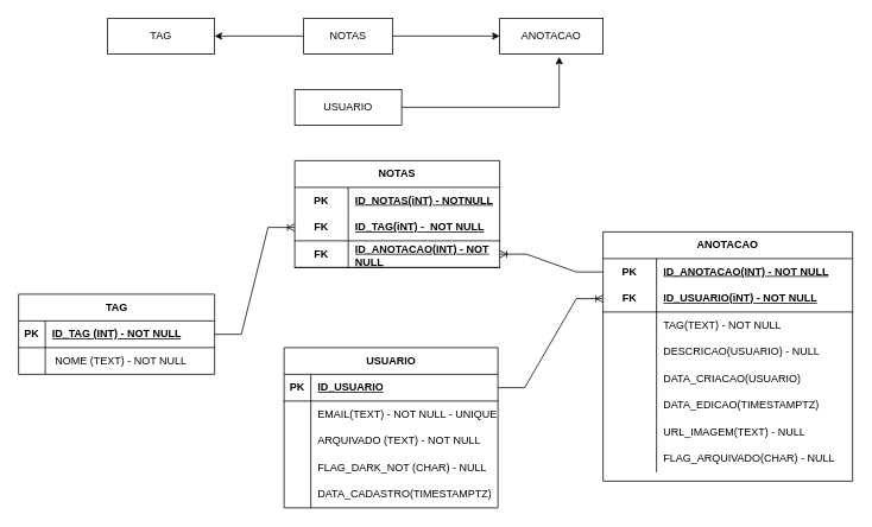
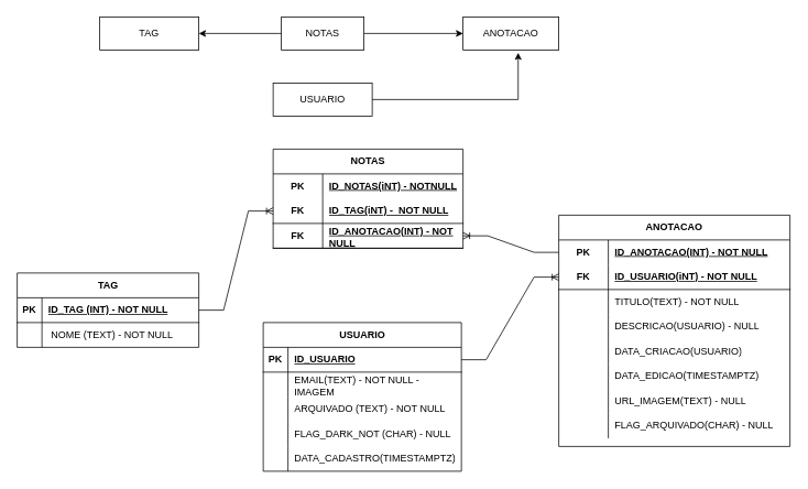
  <mxCell id="0" />
  <mxCell id="1" parent="0" />
  <mxCell id="2" value="TAG" style="whiteSpace=wrap;html=1;align=center;" vertex="1" parent="1"><mxGeometry x="120" y="20" width="120" height="40" as="geometry" /></mxCell>
  <mxCell id="3" value="ANOTACAO" style="whiteSpace=wrap;html=1;align=center;" vertex="1" parent="1"><mxGeometry x="560" y="20" width="116" height="40" as="geometry" /></mxCell>
  <mxCell id="4" value="USUARIO" style="whiteSpace=wrap;html=1;align=center;" vertex="1" parent="1"><mxGeometry x="330" y="100" width="120" height="40" as="geometry" /></mxCell>
  <mxCell id="5" style="edgeStyle=orthogonalEdgeStyle;rounded=0;orthogonalLoop=1;jettySize=auto;html=1;entryX=0.576;entryY=1.085;entryDx=0;entryDy=0;entryPerimeter=0;" edge="1" parent="1" source="4" target="3"><mxGeometry relative="1" as="geometry" /></mxCell>
  <mxCell id="6" style="edgeStyle=orthogonalEdgeStyle;rounded=0;orthogonalLoop=1;jettySize=auto;html=1;entryX=0;entryY=0.5;entryDx=0;entryDy=0;" edge="1" parent="1" source="8" target="3"><mxGeometry relative="1" as="geometry" /></mxCell>
  <mxCell id="7" style="edgeStyle=orthogonalEdgeStyle;rounded=0;orthogonalLoop=1;jettySize=auto;html=1;" edge="1" parent="1" source="8" target="2"><mxGeometry relative="1" as="geometry" /></mxCell>
  <mxCell id="8" value="NOTAS" style="whiteSpace=wrap;html=1;align=center;" vertex="1" parent="1"><mxGeometry x="340" y="20" width="100" height="40" as="geometry" /></mxCell>
  <mxCell id="9" value="TAG" style="shape=table;startSize=30;container=1;collapsible=1;childLayout=tableLayout;fixedRows=1;rowLines=0;fontStyle=1;align=center;resizeLast=1;html=1;" vertex="1" parent="1"><mxGeometry x="20" y="330" width="220" height="90" as="geometry" /></mxCell>
  <mxCell id="10" value="" style="shape=tableRow;horizontal=0;startSize=0;swimlaneHead=0;swimlaneBody=0;fillColor=none;collapsible=0;dropTarget=0;points=[[0,0.5],[1,0.5]];portConstraint=eastwest;top=0;left=0;right=0;bottom=1;" vertex="1" parent="9"><mxGeometry y="30" width="220" height="30" as="geometry" /></mxCell>
  <mxCell id="11" value="PK" style="shape=partialRectangle;connectable=0;fillColor=none;top=0;left=0;bottom=0;right=0;fontStyle=1;overflow=hidden;whiteSpace=wrap;html=1;" vertex="1" parent="10"><mxGeometry width="30" height="30" as="geometry"><mxRectangle width="30" height="30" as="alternateBounds" /></mxGeometry></mxCell>
  <mxCell id="12" value="ID_TAG (INT) - NOT NULL" style="shape=partialRectangle;connectable=0;fillColor=none;top=0;left=0;bottom=0;right=0;align=left;spacingLeft=6;fontStyle=5;overflow=hidden;whiteSpace=wrap;html=1;" vertex="1" parent="10"><mxGeometry x="30" width="190" height="30" as="geometry"><mxRectangle width="190" height="30" as="alternateBounds" /></mxGeometry></mxCell>
  <mxCell id="13" value="" style="shape=tableRow;horizontal=0;startSize=0;swimlaneHead=0;swimlaneBody=0;fillColor=none;collapsible=0;dropTarget=0;points=[[0,0.5],[1,0.5]];portConstraint=eastwest;top=0;left=0;right=0;bottom=0;" vertex="1" parent="9"><mxGeometry y="60" width="220" height="30" as="geometry" /></mxCell>
  <mxCell id="14" value="" style="shape=partialRectangle;connectable=0;fillColor=none;top=0;left=0;bottom=0;right=0;editable=1;overflow=hidden;whiteSpace=wrap;html=1;" vertex="1" parent="13"><mxGeometry width="30" height="30" as="geometry"><mxRectangle width="30" height="30" as="alternateBounds" /></mxGeometry></mxCell>
  <mxCell id="15" value="&amp;nbsp;NOME (TEXT) - NOT NULL" style="shape=partialRectangle;connectable=0;fillColor=none;top=0;left=0;bottom=0;right=0;align=left;spacingLeft=6;overflow=hidden;whiteSpace=wrap;html=1;" vertex="1" parent="13"><mxGeometry x="30" width="190" height="30" as="geometry"><mxRectangle width="190" height="30" as="alternateBounds" /></mxGeometry></mxCell>
  <mxCell id="16" value="NOTAS" style="shape=table;startSize=30;container=1;collapsible=1;childLayout=tableLayout;fixedRows=1;rowLines=0;fontStyle=1;align=center;resizeLast=1;html=1;whiteSpace=wrap;" vertex="1" parent="1"><mxGeometry x="330" y="180" width="230" height="120" as="geometry" /></mxCell>
  <mxCell id="17" value="" style="shape=tableRow;horizontal=0;startSize=0;swimlaneHead=0;swimlaneBody=0;fillColor=none;collapsible=0;dropTarget=0;points=[[0,0.5],[1,0.5]];portConstraint=eastwest;top=0;left=0;right=0;bottom=0;html=1;" vertex="1" parent="16"><mxGeometry y="30" width="230" height="30" as="geometry" /></mxCell>
  <mxCell id="18" value="PK" style="shape=partialRectangle;connectable=0;fillColor=none;top=0;left=0;bottom=0;right=0;fontStyle=1;overflow=hidden;html=1;whiteSpace=wrap;" vertex="1" parent="17"><mxGeometry width="60" height="30" as="geometry"><mxRectangle width="60" height="30" as="alternateBounds" /></mxGeometry></mxCell>
  <mxCell id="19" value="ID_NOTAS(iNT) - NOTNULL" style="shape=partialRectangle;connectable=0;fillColor=none;top=0;left=0;bottom=0;right=0;align=left;spacingLeft=6;fontStyle=5;overflow=hidden;html=1;whiteSpace=wrap;" vertex="1" parent="17"><mxGeometry x="60" width="170" height="30" as="geometry"><mxRectangle width="170" height="30" as="alternateBounds" /></mxGeometry></mxCell>
  <mxCell id="20" value="" style="shape=tableRow;horizontal=0;startSize=0;swimlaneHead=0;swimlaneBody=0;fillColor=none;collapsible=0;dropTarget=0;points=[[0,0.5],[1,0.5]];portConstraint=eastwest;top=0;left=0;right=0;bottom=1;html=1;" vertex="1" parent="16"><mxGeometry y="60" width="230" height="30" as="geometry" /></mxCell>
  <mxCell id="21" value="FK" style="shape=partialRectangle;connectable=0;fillColor=none;top=0;left=0;bottom=0;right=0;fontStyle=1;overflow=hidden;html=1;whiteSpace=wrap;" vertex="1" parent="20"><mxGeometry width="60" height="30" as="geometry"><mxRectangle width="60" height="30" as="alternateBounds" /></mxGeometry></mxCell>
  <mxCell id="22" value="ID_TAG(iNT) -&amp;nbsp; NOT NULL" style="shape=partialRectangle;connectable=0;fillColor=none;top=0;left=0;bottom=0;right=0;align=left;spacingLeft=6;fontStyle=5;overflow=hidden;html=1;whiteSpace=wrap;" vertex="1" parent="20"><mxGeometry x="60" width="170" height="30" as="geometry"><mxRectangle width="170" height="30" as="alternateBounds" /></mxGeometry></mxCell>
  <mxCell id="23" value="" style="shape=tableRow;horizontal=0;startSize=0;swimlaneHead=0;swimlaneBody=0;fillColor=none;collapsible=0;dropTarget=0;points=[[0,0.5],[1,0.5]];portConstraint=eastwest;top=0;left=0;right=0;bottom=1;html=1;" vertex="1" parent="16"><mxGeometry y="90" width="230" height="30" as="geometry" /></mxCell>
  <mxCell id="24" value="FK" style="shape=partialRectangle;connectable=0;fillColor=none;top=0;left=0;bottom=0;right=0;fontStyle=1;overflow=hidden;html=1;whiteSpace=wrap;" vertex="1" parent="23"><mxGeometry width="60" height="30" as="geometry"><mxRectangle width="60" height="30" as="alternateBounds" /></mxGeometry></mxCell>
  <mxCell id="25" value="ID_ANOTACAO(INT) - NOT NULL" style="shape=partialRectangle;connectable=0;fillColor=none;top=0;left=0;bottom=0;right=0;align=left;spacingLeft=6;fontStyle=5;overflow=hidden;html=1;whiteSpace=wrap;" vertex="1" parent="23"><mxGeometry x="60" width="170" height="30" as="geometry"><mxRectangle width="170" height="30" as="alternateBounds" /></mxGeometry></mxCell>
  <mxCell id="26" value="ANOTACAO" style="shape=table;startSize=30;container=1;collapsible=1;childLayout=tableLayout;fixedRows=1;rowLines=0;fontStyle=1;align=center;resizeLast=1;html=1;whiteSpace=wrap;" vertex="1" parent="1"><mxGeometry x="676" y="260" width="280" height="280" as="geometry" /></mxCell>
  <mxCell id="27" value="" style="shape=tableRow;horizontal=0;startSize=0;swimlaneHead=0;swimlaneBody=0;fillColor=none;collapsible=0;dropTarget=0;points=[[0,0.5],[1,0.5]];portConstraint=eastwest;top=0;left=0;right=0;bottom=0;html=1;" vertex="1" parent="26"><mxGeometry y="30" width="280" height="30" as="geometry" /></mxCell>
  <mxCell id="28" value="PK" style="shape=partialRectangle;connectable=0;fillColor=none;top=0;left=0;bottom=0;right=0;fontStyle=1;overflow=hidden;html=1;whiteSpace=wrap;" vertex="1" parent="27"><mxGeometry width="60" height="30" as="geometry"><mxRectangle width="60" height="30" as="alternateBounds" /></mxGeometry></mxCell>
  <mxCell id="29" value="ID_ANOTACAO(INT) - NOT NULL" style="shape=partialRectangle;connectable=0;fillColor=none;top=0;left=0;bottom=0;right=0;align=left;spacingLeft=6;fontStyle=5;overflow=hidden;html=1;whiteSpace=wrap;" vertex="1" parent="27"><mxGeometry x="60" width="220" height="30" as="geometry"><mxRectangle width="220" height="30" as="alternateBounds" /></mxGeometry></mxCell>
  <mxCell id="30" value="" style="shape=tableRow;horizontal=0;startSize=0;swimlaneHead=0;swimlaneBody=0;fillColor=none;collapsible=0;dropTarget=0;points=[[0,0.5],[1,0.5]];portConstraint=eastwest;top=0;left=0;right=0;bottom=1;html=1;" vertex="1" parent="26"><mxGeometry y="60" width="280" height="30" as="geometry" /></mxCell>
  <mxCell id="31" value="FK" style="shape=partialRectangle;connectable=0;fillColor=none;top=0;left=0;bottom=0;right=0;fontStyle=1;overflow=hidden;html=1;whiteSpace=wrap;" vertex="1" parent="30"><mxGeometry width="60" height="30" as="geometry"><mxRectangle width="60" height="30" as="alternateBounds" /></mxGeometry></mxCell>
  <mxCell id="32" value="ID_USUARIO(iNT) - NOT NULL" style="shape=partialRectangle;connectable=0;fillColor=none;top=0;left=0;bottom=0;right=0;align=left;spacingLeft=6;fontStyle=5;overflow=hidden;html=1;whiteSpace=wrap;" vertex="1" parent="30"><mxGeometry x="60" width="220" height="30" as="geometry"><mxRectangle width="220" height="30" as="alternateBounds" /></mxGeometry></mxCell>
  <mxCell id="33" value="" style="shape=tableRow;horizontal=0;startSize=0;swimlaneHead=0;swimlaneBody=0;fillColor=none;collapsible=0;dropTarget=0;points=[[0,0.5],[1,0.5]];portConstraint=eastwest;top=0;left=0;right=0;bottom=0;html=1;" vertex="1" parent="26"><mxGeometry y="90" width="280" height="30" as="geometry" /></mxCell>
  <mxCell id="34" value="" style="shape=partialRectangle;connectable=0;fillColor=none;top=0;left=0;bottom=0;right=0;editable=1;overflow=hidden;html=1;whiteSpace=wrap;" vertex="1" parent="33"><mxGeometry width="60" height="30" as="geometry"><mxRectangle width="60" height="30" as="alternateBounds" /></mxGeometry></mxCell>
- <mxCell id="35" value="TAG(TEXT) - NOT NULL" style="shape=partialRectangle;connectable=0;fillColor=none;top=0;left=0;bottom=0;right=0;align=left;spacingLeft=6;overflow=hidden;html=1;whiteSpace=wrap;" vertex="1" parent="33"><mxGeometry x="60" width="220" height="30" as="geometry"><mxRectangle width="220" height="30" as="alternateBounds" /></mxGeometry></mxCell>
+ <mxCell id="35" value="TITULO(TEXT) - NOT NULL" style="shape=partialRectangle;connectable=0;fillColor=none;top=0;left=0;bottom=0;right=0;align=left;spacingLeft=6;overflow=hidden;html=1;whiteSpace=wrap;" vertex="1" parent="33"><mxGeometry x="60" width="220" height="30" as="geometry"><mxRectangle width="220" height="30" as="alternateBounds" /></mxGeometry></mxCell>
  <mxCell id="36" value="" style="shape=tableRow;horizontal=0;startSize=0;swimlaneHead=0;swimlaneBody=0;fillColor=none;collapsible=0;dropTarget=0;points=[[0,0.5],[1,0.5]];portConstraint=eastwest;top=0;left=0;right=0;bottom=0;html=1;" vertex="1" parent="26"><mxGeometry y="120" width="280" height="30" as="geometry" /></mxCell>
  <mxCell id="37" value="" style="shape=partialRectangle;connectable=0;fillColor=none;top=0;left=0;bottom=0;right=0;editable=1;overflow=hidden;html=1;whiteSpace=wrap;" vertex="1" parent="36"><mxGeometry width="60" height="30" as="geometry"><mxRectangle width="60" height="30" as="alternateBounds" /></mxGeometry></mxCell>
  <mxCell id="38" value="DESCRICAO(USUARIO) - NULL" style="shape=partialRectangle;connectable=0;fillColor=none;top=0;left=0;bottom=0;right=0;align=left;spacingLeft=6;overflow=hidden;html=1;whiteSpace=wrap;" vertex="1" parent="36"><mxGeometry x="60" width="220" height="30" as="geometry"><mxRectangle width="220" height="30" as="alternateBounds" /></mxGeometry></mxCell>
  <mxCell id="39" value="" style="shape=tableRow;horizontal=0;startSize=0;swimlaneHead=0;swimlaneBody=0;fillColor=none;collapsible=0;dropTarget=0;points=[[0,0.5],[1,0.5]];portConstraint=eastwest;top=0;left=0;right=0;bottom=0;html=1;" vertex="1" parent="26"><mxGeometry y="150" width="280" height="30" as="geometry" /></mxCell>
  <mxCell id="40" value="" style="shape=partialRectangle;connectable=0;fillColor=none;top=0;left=0;bottom=0;right=0;editable=1;overflow=hidden;html=1;whiteSpace=wrap;" vertex="1" parent="39"><mxGeometry width="60" height="30" as="geometry"><mxRectangle width="60" height="30" as="alternateBounds" /></mxGeometry></mxCell>
  <mxCell id="41" value="DATA_CRIACAO(USUARIO)" style="shape=partialRectangle;connectable=0;fillColor=none;top=0;left=0;bottom=0;right=0;align=left;spacingLeft=6;overflow=hidden;html=1;whiteSpace=wrap;" vertex="1" parent="39"><mxGeometry x="60" width="220" height="30" as="geometry"><mxRectangle width="220" height="30" as="alternateBounds" /></mxGeometry></mxCell>
  <mxCell id="42" value="" style="shape=tableRow;horizontal=0;startSize=0;swimlaneHead=0;swimlaneBody=0;fillColor=none;collapsible=0;dropTarget=0;points=[[0,0.5],[1,0.5]];portConstraint=eastwest;top=0;left=0;right=0;bottom=0;html=1;" vertex="1" parent="26"><mxGeometry y="180" width="280" height="30" as="geometry" /></mxCell>
  <mxCell id="43" value="" style="shape=partialRectangle;connectable=0;fillColor=none;top=0;left=0;bottom=0;right=0;editable=1;overflow=hidden;html=1;whiteSpace=wrap;" vertex="1" parent="42"><mxGeometry width="60" height="30" as="geometry"><mxRectangle width="60" height="30" as="alternateBounds" /></mxGeometry></mxCell>
  <mxCell id="44" value="DATA_EDICAO(TIMESTAMPTZ)" style="shape=partialRectangle;connectable=0;fillColor=none;top=0;left=0;bottom=0;right=0;align=left;spacingLeft=6;overflow=hidden;html=1;whiteSpace=wrap;" vertex="1" parent="42"><mxGeometry x="60" width="220" height="30" as="geometry"><mxRectangle width="220" height="30" as="alternateBounds" /></mxGeometry></mxCell>
  <mxCell id="45" value="" style="shape=tableRow;horizontal=0;startSize=0;swimlaneHead=0;swimlaneBody=0;fillColor=none;collapsible=0;dropTarget=0;points=[[0,0.5],[1,0.5]];portConstraint=eastwest;top=0;left=0;right=0;bottom=0;html=1;" vertex="1" parent="26"><mxGeometry y="210" width="280" height="30" as="geometry" /></mxCell>
  <mxCell id="46" value="" style="shape=partialRectangle;connectable=0;fillColor=none;top=0;left=0;bottom=0;right=0;editable=1;overflow=hidden;html=1;whiteSpace=wrap;" vertex="1" parent="45"><mxGeometry width="60" height="30" as="geometry"><mxRectangle width="60" height="30" as="alternateBounds" /></mxGeometry></mxCell>
  <mxCell id="47" value="URL_IMAGEM(TEXT) - NULL" style="shape=partialRectangle;connectable=0;fillColor=none;top=0;left=0;bottom=0;right=0;align=left;spacingLeft=6;overflow=hidden;html=1;whiteSpace=wrap;" vertex="1" parent="45"><mxGeometry x="60" width="220" height="30" as="geometry"><mxRectangle width="220" height="30" as="alternateBounds" /></mxGeometry></mxCell>
  <mxCell id="48" value="" style="shape=tableRow;horizontal=0;startSize=0;swimlaneHead=0;swimlaneBody=0;fillColor=none;collapsible=0;dropTarget=0;points=[[0,0.5],[1,0.5]];portConstraint=eastwest;top=0;left=0;right=0;bottom=0;html=1;" vertex="1" parent="26"><mxGeometry y="240" width="280" height="30" as="geometry" /></mxCell>
  <mxCell id="49" value="" style="shape=partialRectangle;connectable=0;fillColor=none;top=0;left=0;bottom=0;right=0;editable=1;overflow=hidden;html=1;whiteSpace=wrap;" vertex="1" parent="48"><mxGeometry width="60" height="30" as="geometry"><mxRectangle width="60" height="30" as="alternateBounds" /></mxGeometry></mxCell>
  <mxCell id="50" value="FLAG_ARQUIVADO(CHAR) - NULL" style="shape=partialRectangle;connectable=0;fillColor=none;top=0;left=0;bottom=0;right=0;align=left;spacingLeft=6;overflow=hidden;html=1;whiteSpace=wrap;" vertex="1" parent="48"><mxGeometry x="60" width="220" height="30" as="geometry"><mxRectangle width="220" height="30" as="alternateBounds" /></mxGeometry></mxCell>
  <mxCell id="51" value="USUARIO" style="shape=table;startSize=30;container=1;collapsible=1;childLayout=tableLayout;fixedRows=1;rowLines=0;fontStyle=1;align=center;resizeLast=1;html=1;" vertex="1" parent="1"><mxGeometry x="318" y="390" width="240" height="180" as="geometry" /></mxCell>
  <mxCell id="52" value="" style="shape=tableRow;horizontal=0;startSize=0;swimlaneHead=0;swimlaneBody=0;fillColor=none;collapsible=0;dropTarget=0;points=[[0,0.5],[1,0.5]];portConstraint=eastwest;top=0;left=0;right=0;bottom=1;" vertex="1" parent="51"><mxGeometry y="30" width="240" height="30" as="geometry" /></mxCell>
  <mxCell id="53" value="PK" style="shape=partialRectangle;connectable=0;fillColor=none;top=0;left=0;bottom=0;right=0;fontStyle=1;overflow=hidden;whiteSpace=wrap;html=1;" vertex="1" parent="52"><mxGeometry width="30" height="30" as="geometry"><mxRectangle width="30" height="30" as="alternateBounds" /></mxGeometry></mxCell>
  <mxCell id="54" value="ID_USUARIO" style="shape=partialRectangle;connectable=0;fillColor=none;top=0;left=0;bottom=0;right=0;align=left;spacingLeft=6;fontStyle=5;overflow=hidden;whiteSpace=wrap;html=1;" vertex="1" parent="52"><mxGeometry x="30" width="210" height="30" as="geometry"><mxRectangle width="210" height="30" as="alternateBounds" /></mxGeometry></mxCell>
  <mxCell id="55" value="" style="shape=tableRow;horizontal=0;startSize=0;swimlaneHead=0;swimlaneBody=0;fillColor=none;collapsible=0;dropTarget=0;points=[[0,0.5],[1,0.5]];portConstraint=eastwest;top=0;left=0;right=0;bottom=0;" vertex="1" parent="51"><mxGeometry y="60" width="240" height="30" as="geometry" /></mxCell>
  <mxCell id="56" value="" style="shape=partialRectangle;connectable=0;fillColor=none;top=0;left=0;bottom=0;right=0;editable=1;overflow=hidden;whiteSpace=wrap;html=1;" vertex="1" parent="55"><mxGeometry width="30" height="30" as="geometry"><mxRectangle width="30" height="30" as="alternateBounds" /></mxGeometry></mxCell>
- <mxCell id="57" value="EMAIL(TEXT) - NOT NULL - UNIQUE" style="shape=partialRectangle;connectable=0;fillColor=none;top=0;left=0;bottom=0;right=0;align=left;spacingLeft=6;overflow=hidden;whiteSpace=wrap;html=1;" vertex="1" parent="55"><mxGeometry x="30" width="210" height="30" as="geometry"><mxRectangle width="210" height="30" as="alternateBounds" /></mxGeometry></mxCell>
+ <mxCell id="57" value="EMAIL(TEXT) - NOT NULL - IMAGEM" style="shape=partialRectangle;connectable=0;fillColor=none;top=0;left=0;bottom=0;right=0;align=left;spacingLeft=6;overflow=hidden;whiteSpace=wrap;html=1;" vertex="1" parent="55"><mxGeometry x="30" width="210" height="30" as="geometry"><mxRectangle width="210" height="30" as="alternateBounds" /></mxGeometry></mxCell>
  <mxCell id="58" value="" style="shape=tableRow;horizontal=0;startSize=0;swimlaneHead=0;swimlaneBody=0;fillColor=none;collapsible=0;dropTarget=0;points=[[0,0.5],[1,0.5]];portConstraint=eastwest;top=0;left=0;right=0;bottom=0;" vertex="1" parent="51"><mxGeometry y="90" width="240" height="30" as="geometry" /></mxCell>
  <mxCell id="59" value="" style="shape=partialRectangle;connectable=0;fillColor=none;top=0;left=0;bottom=0;right=0;editable=1;overflow=hidden;whiteSpace=wrap;html=1;" vertex="1" parent="58"><mxGeometry width="30" height="30" as="geometry"><mxRectangle width="30" height="30" as="alternateBounds" /></mxGeometry></mxCell>
  <mxCell id="60" value="ARQUIVADO (TEXT) - NOT NULL" style="shape=partialRectangle;connectable=0;fillColor=none;top=0;left=0;bottom=0;right=0;align=left;spacingLeft=6;overflow=hidden;whiteSpace=wrap;html=1;" vertex="1" parent="58"><mxGeometry x="30" width="210" height="30" as="geometry"><mxRectangle width="210" height="30" as="alternateBounds" /></mxGeometry></mxCell>
  <mxCell id="61" value="" style="shape=tableRow;horizontal=0;startSize=0;swimlaneHead=0;swimlaneBody=0;fillColor=none;collapsible=0;dropTarget=0;points=[[0,0.5],[1,0.5]];portConstraint=eastwest;top=0;left=0;right=0;bottom=0;" vertex="1" parent="51"><mxGeometry y="120" width="240" height="30" as="geometry" /></mxCell>
  <mxCell id="62" value="" style="shape=partialRectangle;connectable=0;fillColor=none;top=0;left=0;bottom=0;right=0;editable=1;overflow=hidden;whiteSpace=wrap;html=1;" vertex="1" parent="61"><mxGeometry width="30" height="30" as="geometry"><mxRectangle width="30" height="30" as="alternateBounds" /></mxGeometry></mxCell>
  <mxCell id="63" value="FLAG_DARK_NOT (CHAR) - NULL" style="shape=partialRectangle;connectable=0;fillColor=none;top=0;left=0;bottom=0;right=0;align=left;spacingLeft=6;overflow=hidden;whiteSpace=wrap;html=1;" vertex="1" parent="61"><mxGeometry x="30" width="210" height="30" as="geometry"><mxRectangle width="210" height="30" as="alternateBounds" /></mxGeometry></mxCell>
  <mxCell id="64" value="" style="shape=tableRow;horizontal=0;startSize=0;swimlaneHead=0;swimlaneBody=0;fillColor=none;collapsible=0;dropTarget=0;points=[[0,0.5],[1,0.5]];portConstraint=eastwest;top=0;left=0;right=0;bottom=0;" vertex="1" parent="51"><mxGeometry y="150" width="240" height="30" as="geometry" /></mxCell>
  <mxCell id="65" value="" style="shape=partialRectangle;connectable=0;fillColor=none;top=0;left=0;bottom=0;right=0;editable=1;overflow=hidden;whiteSpace=wrap;html=1;" vertex="1" parent="64"><mxGeometry width="30" height="30" as="geometry"><mxRectangle width="30" height="30" as="alternateBounds" /></mxGeometry></mxCell>
  <mxCell id="66" value="DATA_CADASTRO(TIMESTAMPTZ)" style="shape=partialRectangle;connectable=0;fillColor=none;top=0;left=0;bottom=0;right=0;align=left;spacingLeft=6;overflow=hidden;whiteSpace=wrap;html=1;" vertex="1" parent="64"><mxGeometry x="30" width="210" height="30" as="geometry"><mxRectangle width="210" height="30" as="alternateBounds" /></mxGeometry></mxCell>
  <mxCell id="67" value="" style="edgeStyle=entityRelationEdgeStyle;fontSize=12;html=1;endArrow=ERoneToMany;rounded=0;exitX=1;exitY=0.5;exitDx=0;exitDy=0;entryX=0;entryY=0.5;entryDx=0;entryDy=0;" edge="1" parent="1" source="52" target="30"><mxGeometry width="100" height="100" relative="1" as="geometry"><mxPoint x="520" y="480" as="sourcePoint" /><mxPoint x="620" y="380" as="targetPoint" /><Array as="points"><mxPoint x="640" y="570" /></Array></mxGeometry></mxCell>
  <mxCell id="68" value="" style="edgeStyle=entityRelationEdgeStyle;fontSize=12;html=1;endArrow=ERoneToMany;rounded=0;exitX=0;exitY=0.5;exitDx=0;exitDy=0;entryX=1;entryY=0.5;entryDx=0;entryDy=0;" edge="1" parent="1" source="27" target="23"><mxGeometry width="100" height="100" relative="1" as="geometry"><mxPoint x="680" y="170" as="sourcePoint" /><mxPoint x="780" y="70" as="targetPoint" /><Array as="points"><mxPoint x="820" y="40" /></Array></mxGeometry></mxCell>
  <mxCell id="69" value="" style="edgeStyle=entityRelationEdgeStyle;fontSize=12;html=1;endArrow=ERoneToMany;rounded=0;exitX=1;exitY=0.5;exitDx=0;exitDy=0;entryX=0;entryY=0.5;entryDx=0;entryDy=0;" edge="1" parent="1" source="10" target="20"><mxGeometry width="100" height="100" relative="1" as="geometry"><mxPoint x="270" y="360" as="sourcePoint" /><mxPoint x="370" y="260" as="targetPoint" /></mxGeometry></mxCell>
